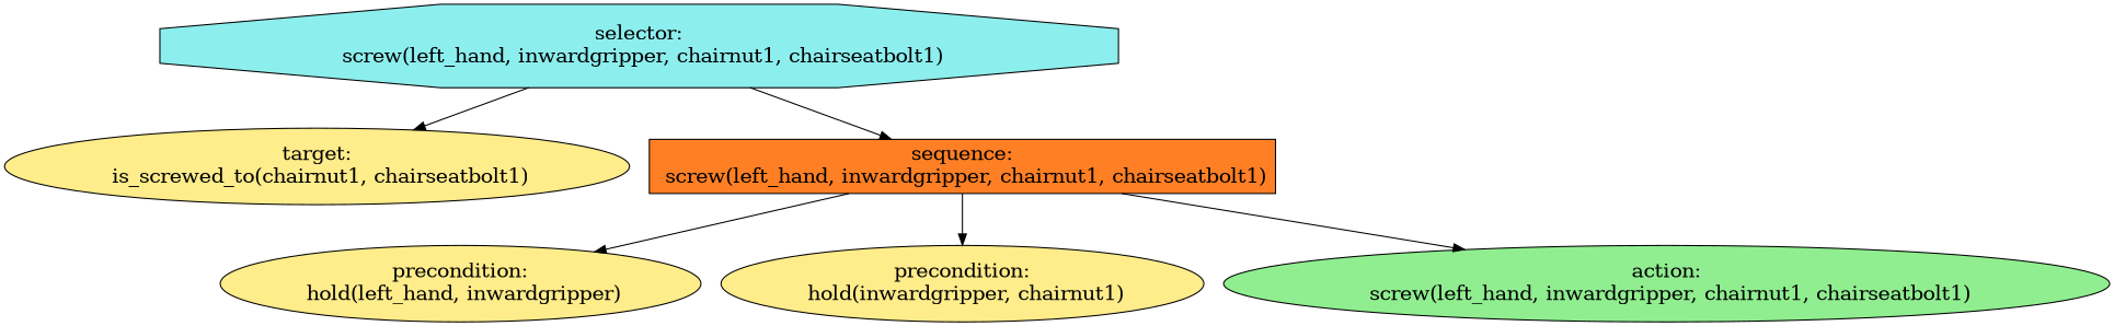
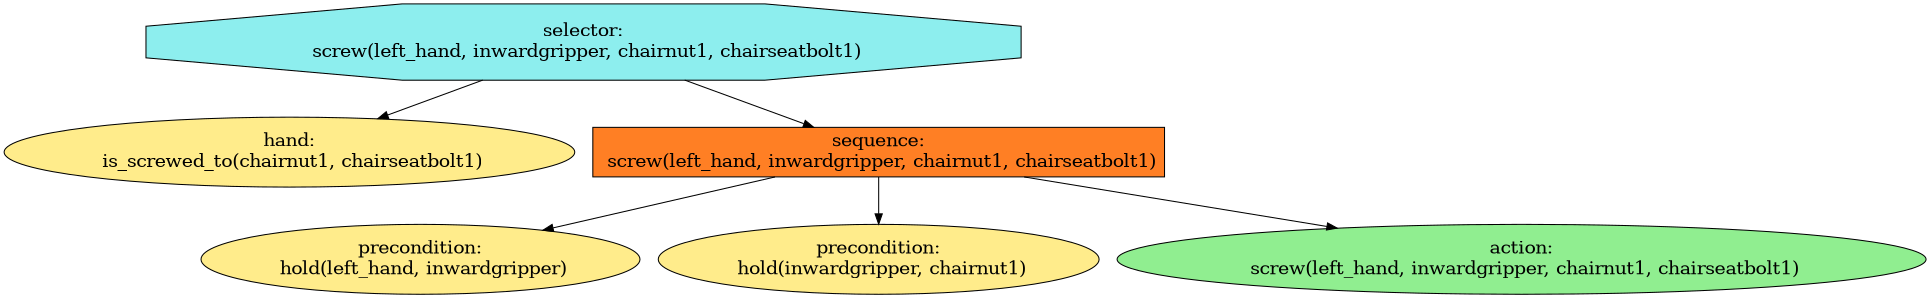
  digraph {
    fontname="times-roman"
    ordering=out
    node [fillcolor=lightgoldenrod1 fontcolor=black fontname="times-roman" fontsize=18 shape=ellipse style=filled]
    edge [fontname="times-roman"]
    n1 [fillcolor=darkslategray2 label="selector:\n screw(left_hand, inwardgripper, chairnut1, chairseatbolt1)" shape=octagon]
-   n2 [label="target:\n is_screwed_to(chairnut1, chairseatbolt1)"]
+   n2 [label="hand:\n is_screwed_to(chairnut1, chairseatbolt1)"]
    n3 [fillcolor=chocolate1 label="sequence:\n screw(left_hand, inwardgripper, chairnut1, chairseatbolt1)" shape=box]
    n4 [label="precondition:\n hold(left_hand, inwardgripper)"]
    n5 [label="precondition:\n hold(inwardgripper, chairnut1)"]
    n6 [fillcolor=lightgreen label="action:\n screw(left_hand, inwardgripper, chairnut1, chairseatbolt1)"]
    n1 -> n2
    n1 -> n3
    n3 -> n4
    n3 -> n5
    n3 -> n6
  }
